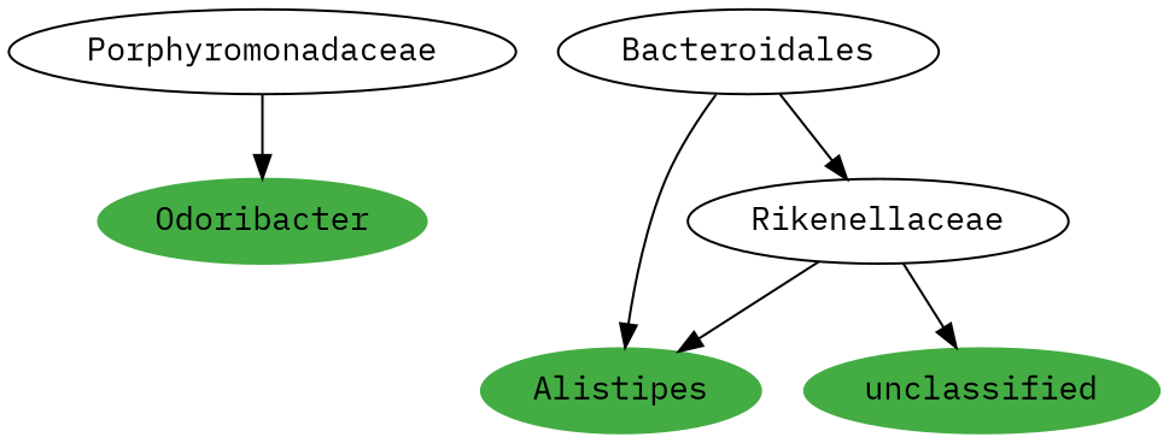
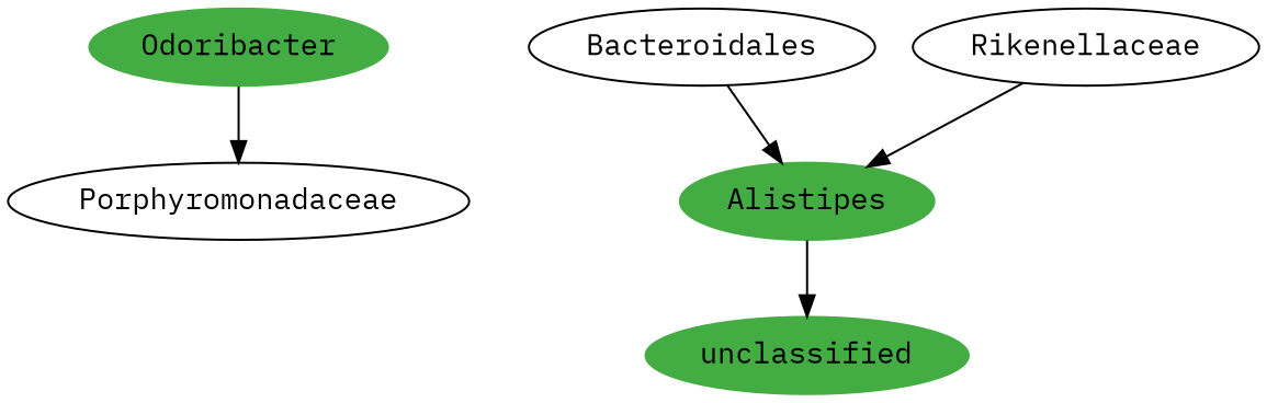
  digraph {
    fontname="IBM Plex Mono"
    node [fontname="IBM Plex Mono"]
    edge [fontname="IBM Plex Mono"]
    n1 [color="#43AC43" label=Odoribacter style=filled]
    n2 [label=Porphyromonadaceae]
    n3 [label=Bacteroidales]
    n4 [label=Rikenellaceae]
    n5 [color="#43AC43" label=Alistipes style=filled]
    n6 [color="#43AC43" label=unclassified style=filled]
-   n2 -> n1
-   n3 -> n4
+   n1 -> n2
    n3 -> n5
    n4 -> n5
-   n4 -> n6
+   n5 -> n6
  }
